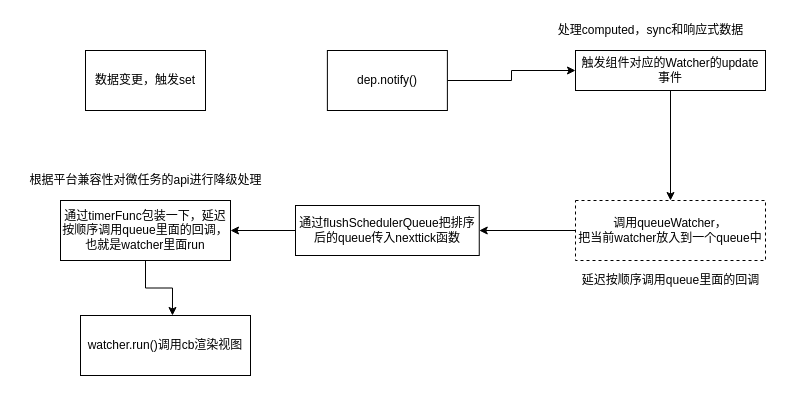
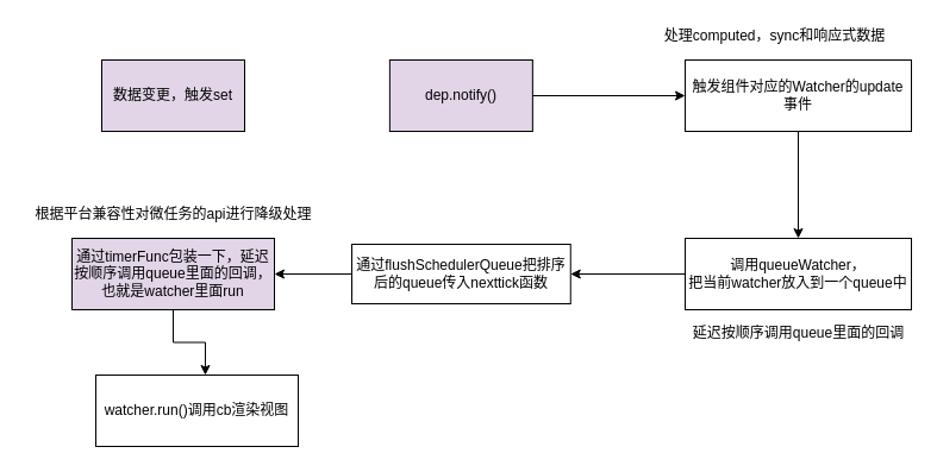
  <mxCell id="0" />
  <mxCell id="1" parent="0" />
- <mxCell id="2" value="数据变更，触发set" style="rounded=0;whiteSpace=wrap;html=1;" vertex="1" parent="1"><mxGeometry x="85" y="50" width="120" height="60" as="geometry" /></mxCell>
+ <mxCell id="2" value="数据变更，触发set" style="rounded=0;whiteSpace=wrap;html=1;fillColor=#e1d5e7;" vertex="1" parent="1"><mxGeometry x="85" y="50" width="120" height="60" as="geometry" /></mxCell>
  <mxCell id="3" style="edgeStyle=orthogonalEdgeStyle;rounded=0;orthogonalLoop=1;jettySize=auto;html=1;entryX=0;entryY=0.5;entryDx=0;entryDy=0;" edge="1" parent="1" source="4" target="6"><mxGeometry relative="1" as="geometry" /></mxCell>
- <mxCell id="4" value="dep.notify()" style="rounded=0;whiteSpace=wrap;html=1;" vertex="1" parent="1"><mxGeometry x="326.88" y="50" width="120" height="60" as="geometry" /></mxCell>
+ <mxCell id="4" value="dep.notify()" style="rounded=0;whiteSpace=wrap;html=1;fillColor=#e1d5e7;" vertex="1" parent="1"><mxGeometry x="326.88" y="50" width="120" height="60" as="geometry" /></mxCell>
  <mxCell id="5" style="edgeStyle=orthogonalEdgeStyle;rounded=0;orthogonalLoop=1;jettySize=auto;html=1;entryX=0.5;entryY=0;entryDx=0;entryDy=0;" edge="1" parent="1" source="6" target="9"><mxGeometry relative="1" as="geometry" /></mxCell>
- <mxCell id="6" value="触发组件对应的Watcher的update事件" style="rounded=0;whiteSpace=wrap;html=1;" vertex="1" parent="1"><mxGeometry x="575" y="50" width="190" height="40" as="geometry" /></mxCell>
+ <mxCell id="6" value="触发组件对应的Watcher的update事件" style="rounded=0;whiteSpace=wrap;html=1;" vertex="1" parent="1"><mxGeometry x="575" y="50" width="190" height="60" as="geometry" /></mxCell>
  <mxCell id="7" value="处理computed，sync和响应式数据" style="text;html=1;align=center;verticalAlign=middle;resizable=0;points=[];autosize=1;" vertex="1" parent="1"><mxGeometry x="550" y="20" width="200" height="20" as="geometry" /></mxCell>
  <mxCell id="8" style="edgeStyle=orthogonalEdgeStyle;rounded=0;orthogonalLoop=1;jettySize=auto;html=1;entryX=1;entryY=0.5;entryDx=0;entryDy=0;" edge="1" parent="1" source="9" target="12"><mxGeometry relative="1" as="geometry" /></mxCell>
- <mxCell id="9" value="调用queueWatcher，&lt;br&gt;把当前watcher放入到一个queue中" style="rounded=0;whiteSpace=wrap;html=1;dashed=1;" vertex="1" parent="1"><mxGeometry x="575" y="200" width="190" height="60" as="geometry" /></mxCell>
+ <mxCell id="9" value="调用queueWatcher，&lt;br&gt;把当前watcher放入到一个queue中" style="rounded=0;whiteSpace=wrap;html=1;" vertex="1" parent="1"><mxGeometry x="575" y="200" width="190" height="60" as="geometry" /></mxCell>
  <mxCell id="10" value="延迟按顺序调用queue里面的回调" style="text;html=1;align=center;verticalAlign=middle;resizable=0;points=[];autosize=1;" vertex="1" parent="1"><mxGeometry x="575" y="270" width="190" height="20" as="geometry" /></mxCell>
  <mxCell id="11" style="edgeStyle=orthogonalEdgeStyle;rounded=0;orthogonalLoop=1;jettySize=auto;html=1;entryX=1;entryY=0.5;entryDx=0;entryDy=0;" edge="1" parent="1" source="12" target="14"><mxGeometry relative="1" as="geometry" /></mxCell>
  <mxCell id="12" value="通过flushSchedulerQueue把排序后的queue传入nexttick函数" style="rounded=0;whiteSpace=wrap;html=1;" vertex="1" parent="1"><mxGeometry x="295" y="205" width="183.75" height="50" as="geometry" /></mxCell>
  <mxCell id="13" style="edgeStyle=orthogonalEdgeStyle;rounded=0;orthogonalLoop=1;jettySize=auto;html=1;entryX=0.541;entryY=0;entryDx=0;entryDy=0;entryPerimeter=0;" edge="1" parent="1" source="14" target="16"><mxGeometry relative="1" as="geometry" /></mxCell>
- <mxCell id="14" value="通过timerFunc包装一下，延迟按顺序调用queue里面的回调，也就是watcher里面run" style="rounded=0;whiteSpace=wrap;html=1;" vertex="1" parent="1"><mxGeometry x="60" y="200" width="170" height="60" as="geometry" /></mxCell>
+ <mxCell id="14" value="通过timerFunc包装一下，延迟按顺序调用queue里面的回调，也就是watcher里面run" style="rounded=0;whiteSpace=wrap;html=1;fillColor=#e1d5e7;" vertex="1" parent="1"><mxGeometry x="60" y="200" width="170" height="60" as="geometry" /></mxCell>
  <mxCell id="15" value="根据平台兼容性对微任务的api进行降级处理" style="text;html=1;align=center;verticalAlign=middle;resizable=0;points=[];autosize=1;" vertex="1" parent="1"><mxGeometry x="20" y="170" width="250" height="20" as="geometry" /></mxCell>
  <mxCell id="16" value="watcher.run()调用cb渲染视图" style="rounded=0;whiteSpace=wrap;html=1;" vertex="1" parent="1"><mxGeometry x="80" y="315" width="170" height="60" as="geometry" /></mxCell>
